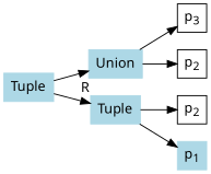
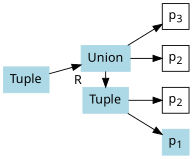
  digraph {
    fontname="Noto Sans"
    rankdir=LR
    node [color=lightblue fontname="Noto Sans" margin=0.1 shape=box style=filled]
    edge [fontname="Noto Sans"]
    n1 [height=0 label=Tuple width=0 xlabel=R]
    n2 [height=0 label=Union width=0]
    n3 [height=0 label=<p<SUB>2</SUB>> width=0 color="" style=""]
    n4 [height=0 label=<p<SUB>1</SUB>> width=0]
    n5 [height=0 label=<p<SUB>3</SUB>> width=0 color="" style=""]
    n6 [height=0 label=<p<SUB>2</SUB>> width=0 color="" style=""]
    n7 [height=0 label=Tuple width=0]
    subgraph sub_1 {
      rank=same
      n1
      n2
    }
    n1 -> n3
    n1 -> n4
    n2 -> n5
    n2 -> n6
-   n7 -> n1
+   n2 -> n1
    n7 -> n2
  }
